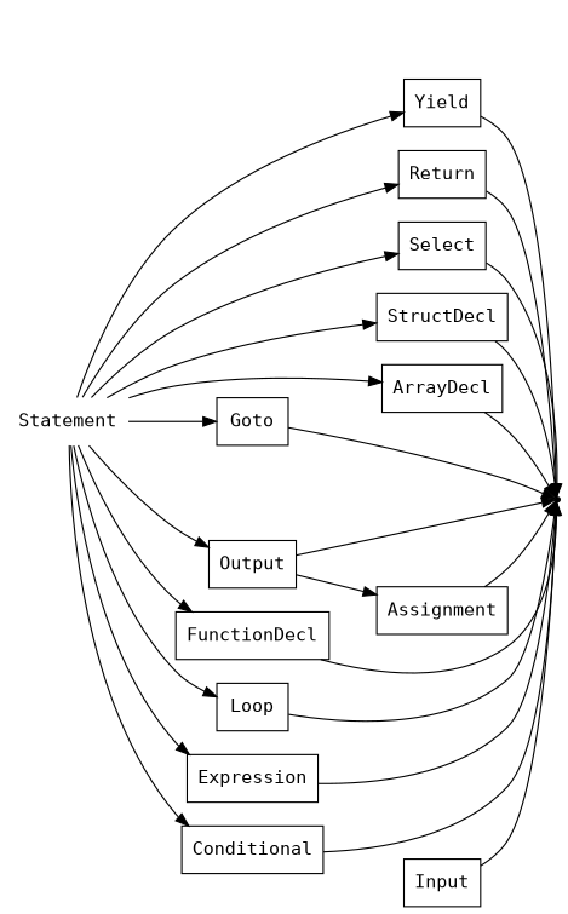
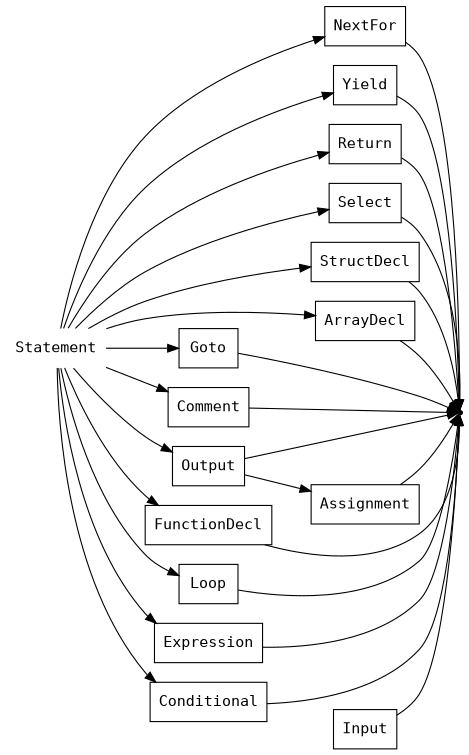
  digraph {
    fontname="DejaVu Sans Mono"
    rankdir=LR
    node [fontname="DejaVu Sans Mono" shape=box]
    edge [fontname="DejaVu Sans Mono"]
    n1 [label=Statement shape=plaintext]
+   n2 [label=NextFor]
    n3 [label=Yield]
    n4 [label=Return]
    n5 [label=Select]
    n6 [label=StructDecl]
    n7 [label=ArrayDecl]
    n8 [label=Goto]
+   n9 [label=Comment]
    n10 [label=Output]
    n11 [label=FunctionDecl]
    n12 [label=Loop]
    n13 [label=Expression]
    n14 [label=Conditional]
    end [shape=point]
    n16 [label=Assignment]
    n17 [label=Input]
+   n1 -> n2
    n1 -> n3
    n1 -> n4
    n1 -> n5
    n1 -> n6
    n1 -> n7
    n1 -> n8
+   n1 -> n9
    n1 -> n10
    n1 -> n11
    n1 -> n12
    n1 -> n13
    n1 -> n14
+   n2 -> end
    n3 -> end
    n4 -> end
    n5 -> end
    n6 -> end
    n7 -> end
    n8 -> end
+   n9 -> end
    n10 -> end
    n10 -> n16
    n11 -> end
    n12 -> end
    n13 -> end
    n14 -> end
    n16 -> end
    n17 -> end
  }
